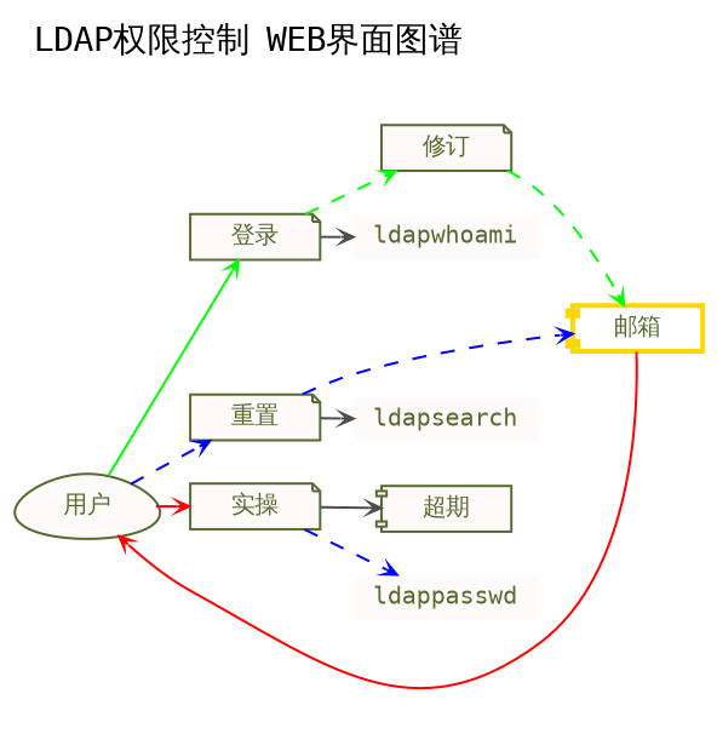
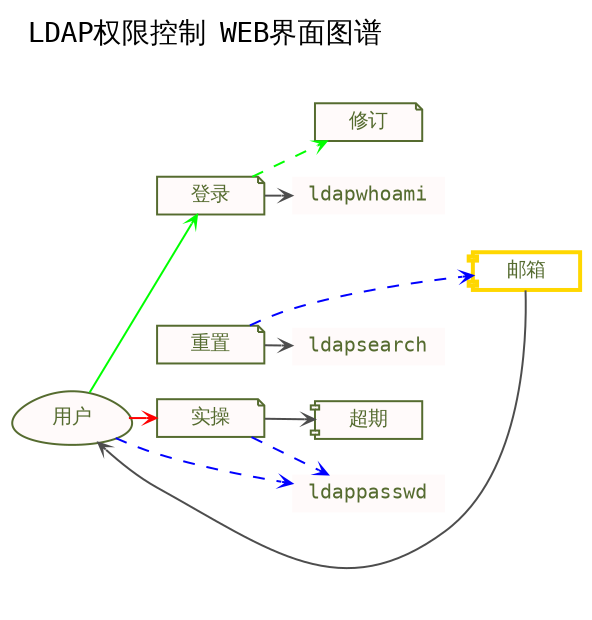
  digraph {
    fontname="DejaVu Sans Mono"
    fontsize=14.0
    label="LDAP权限控制 WEB界面图谱"
    labeljust=l
    labelloc=t
    rankdir=LR
    ranksep=0.2
    node [color=darkolivegreen fillcolor=snow fontcolor=darkolivegreen fontname="DejaVu Sans Mono" fontsize=10.0 shape=note style=filled]
    edge [arrowhead=vee arrowsize=0.5 arrowtail=none color=green fontcolor=gray25 fontname="DejaVu Sans Mono" fontsize=9.0 style=solid]
    n1 [height=0.1 label="用户" shape=egg]
    n2 [height=0.1 label="登录"]
    n3 [height=0.1 label="重置"]
    n4 [height=0.1 label="实操"]
    n5 [height=0.1 label="修订"]
    ldapwhoami [height=0.1 shape=plaintext]
    n7 [color=gold height=0.1 label="邮箱" shape=component style="setlinewidth(2)"]
    ldapsearch [height=0.1 shape=plaintext]
    n9 [height=0.1 label="超期" shape=component]
    ldappasswd [height=0.1 shape=plaintext]
    n1 -> n2
-   n1 -> n3 [color=blue style=dashed]
+   n1 -> ldappasswd [color=blue style=dashed]
    n1 -> n4 [color=red]
    n2 -> n5 [style=dashed]
    n2 -> ldapwhoami [color=gray30]
    n3 -> n7 [color=blue style=dashed]
    n3 -> ldapsearch [color=gray30]
    n4 -> n9 [color=gray30]
    n4 -> ldappasswd [color=blue style=dashed]
-   n5 -> n7 [style=dashed]
-   n7 -> n1 [color=red]
+   n7 -> n1 [color=gray30]
  }
